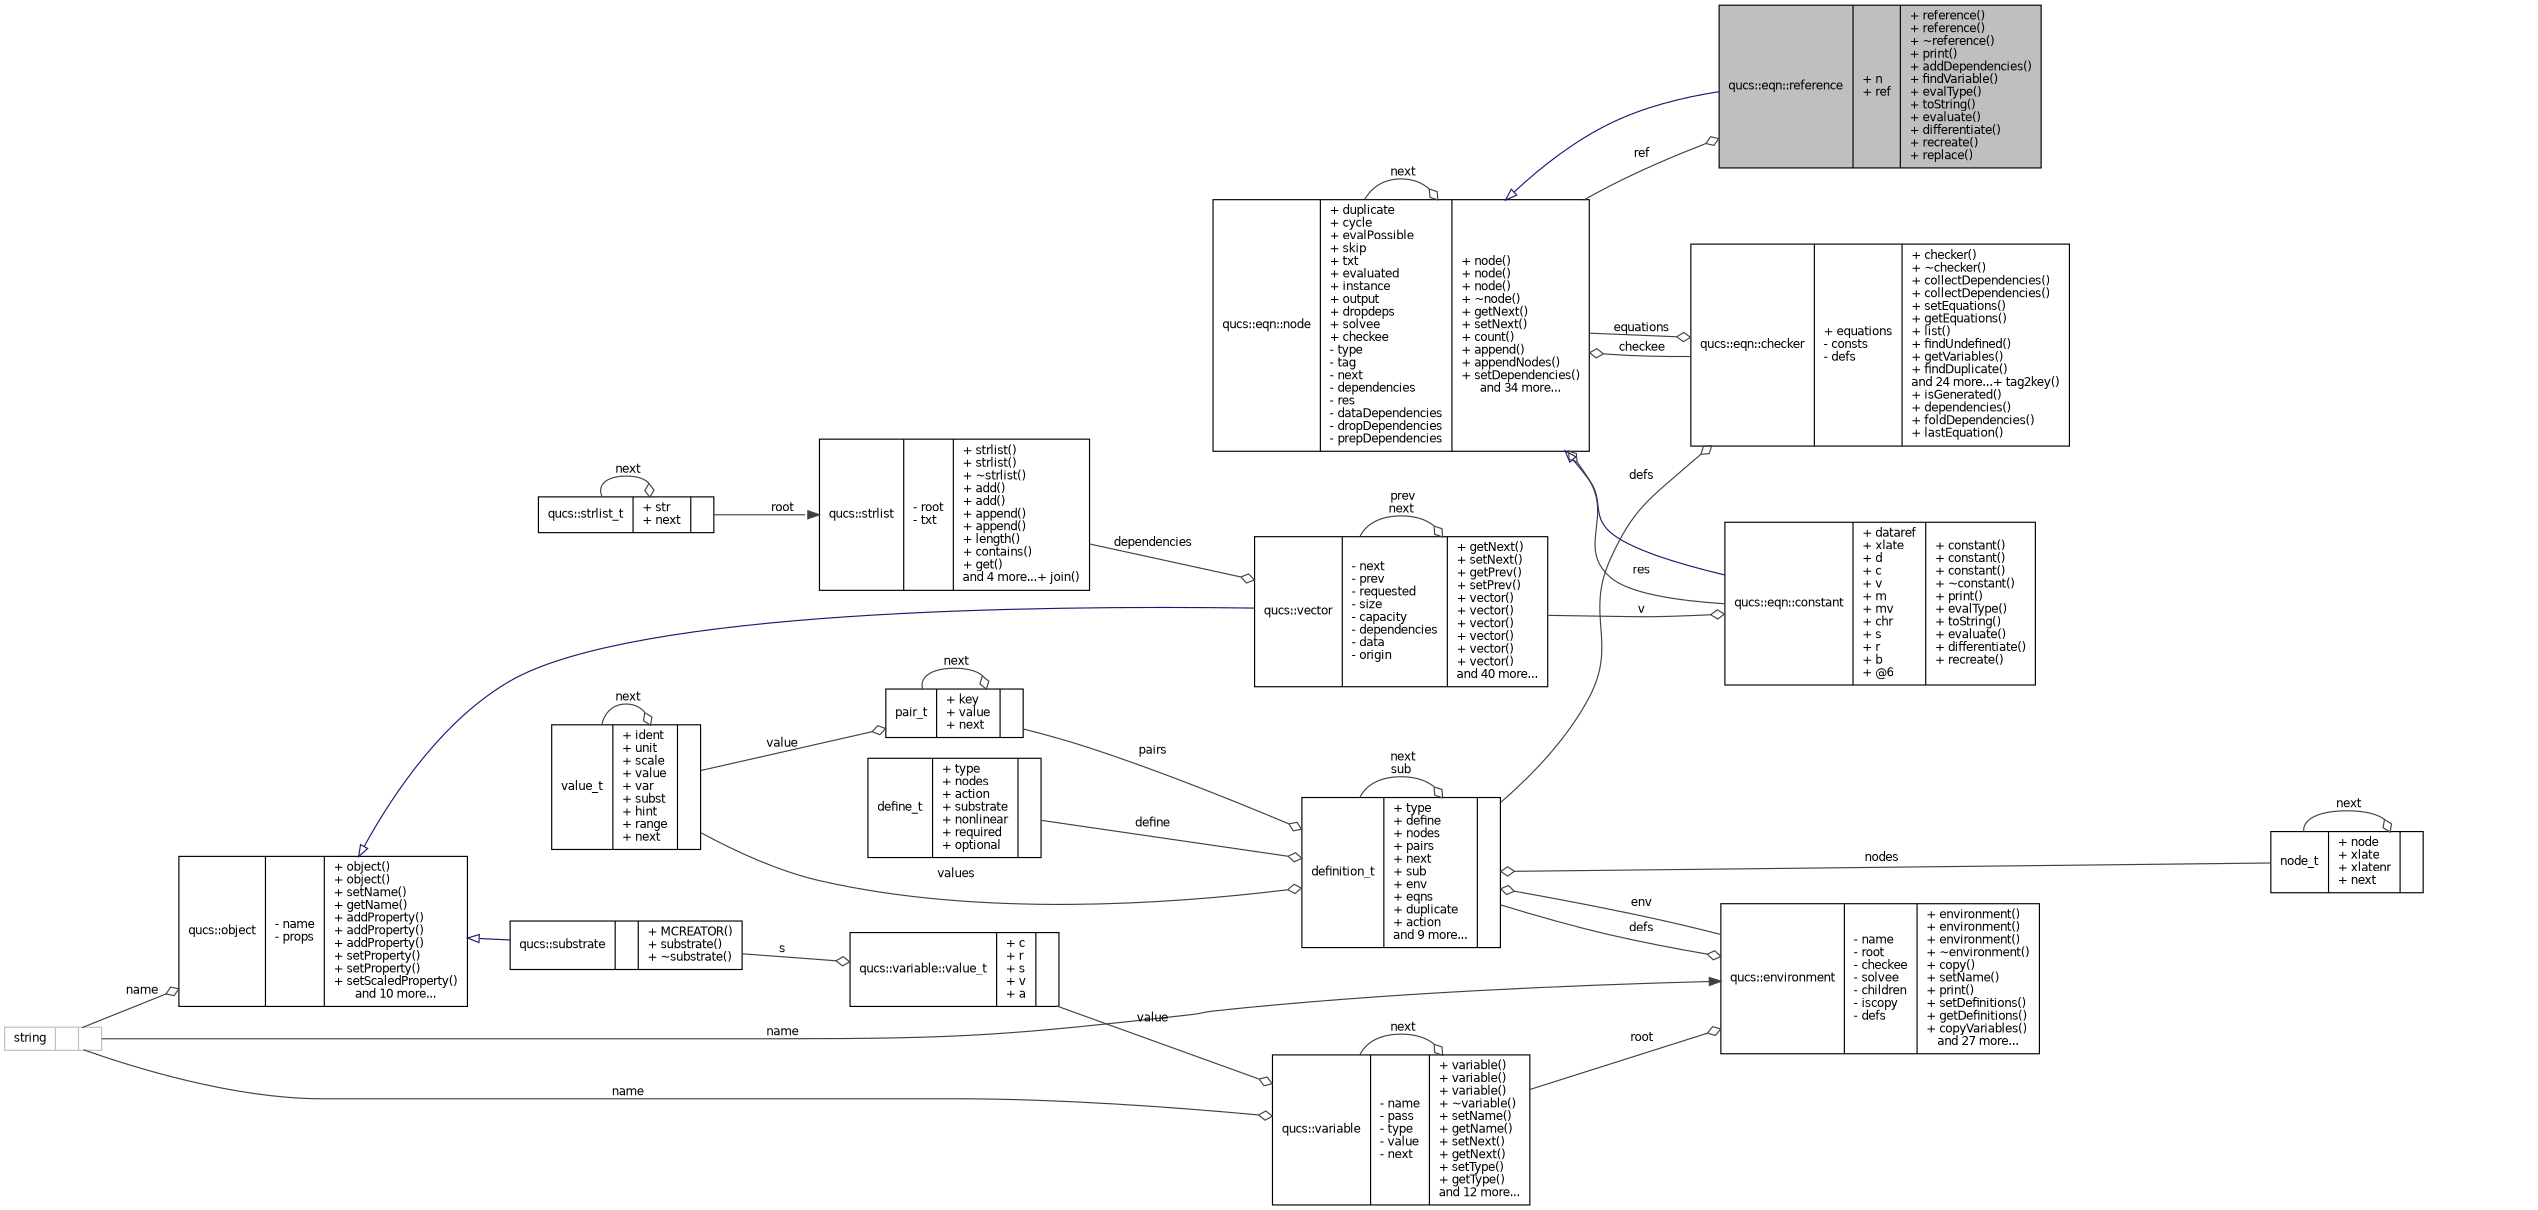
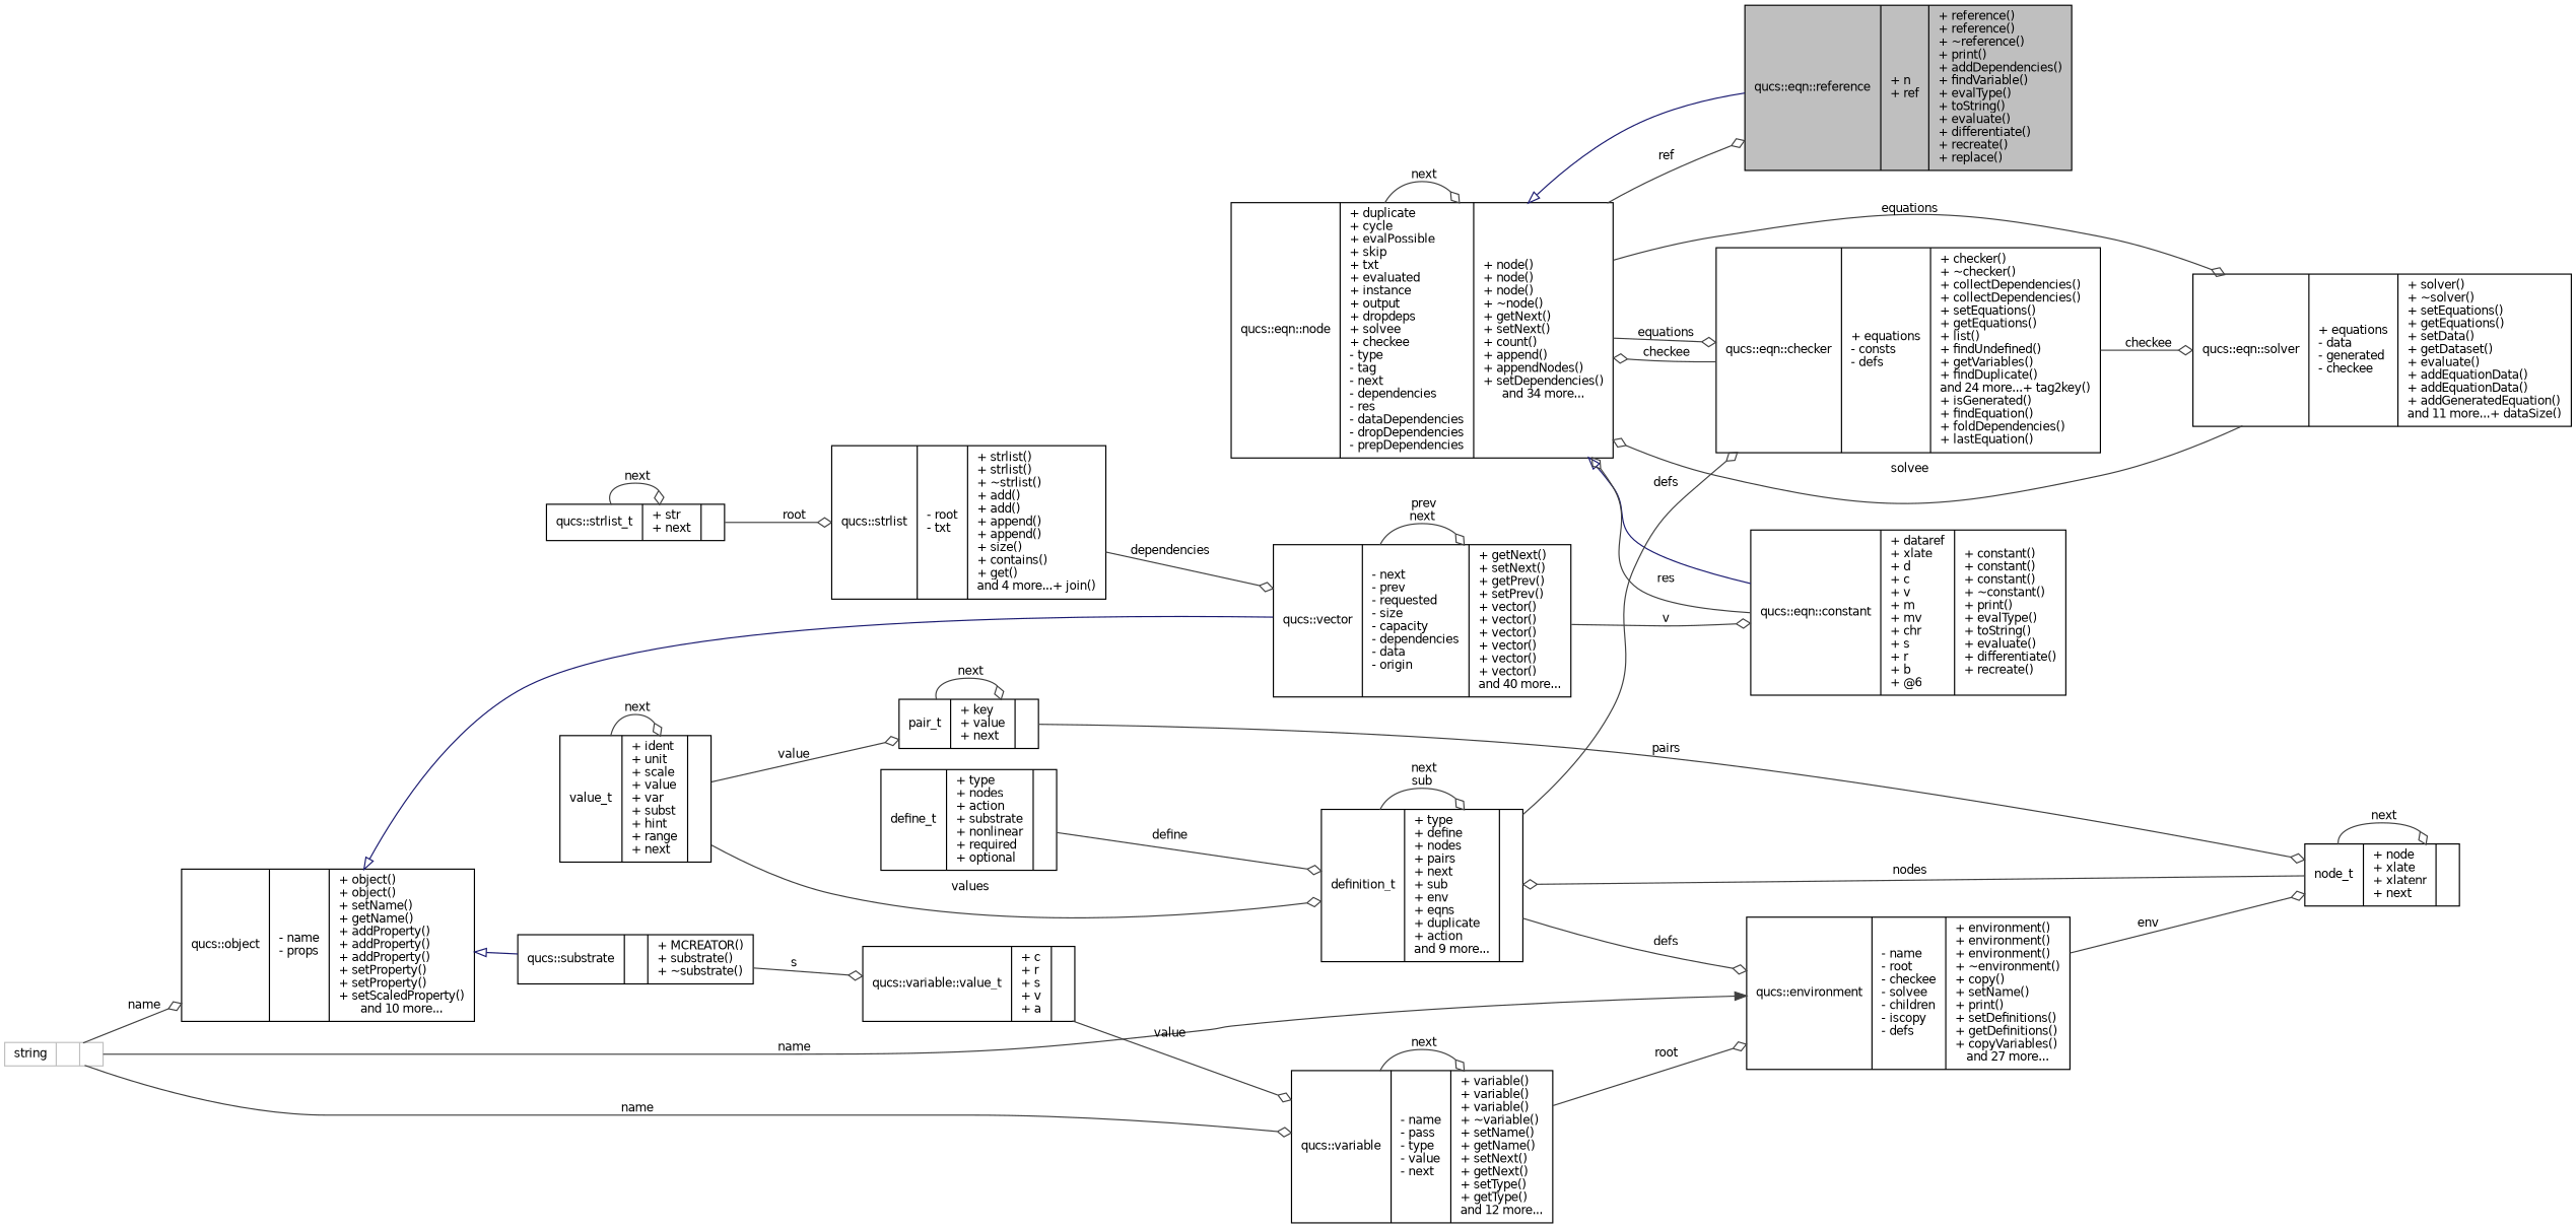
  digraph {
    rankdir=LR
    node [color=black fillcolor=white fontname=Helvetica fontsize=10 shape=record style=filled]
    edge [color=grey25 fontname=Helvetica fontsize=10 labelfontname=Helvetica labelfontsize=10 style=solid arrowhead=odiamond]
    n1 [fillcolor=grey75 fontcolor=black height=0.2 label="{qucs::eqn::reference\n|+ n\l+ ref\l|+ reference()\l+ reference()\l+ ~reference()\l+ print()\l+ addDependencies()\l+ findVariable()\l+ evalType()\l+ toString()\l+ evaluate()\l+ differentiate()\l+ recreate()\l+ replace()\l}" width=0.4]
    n2 [height=0.2 label="{qucs::eqn::node\n|+ duplicate\l+ cycle\l+ evalPossible\l+ skip\l+ txt\l+ evaluated\l+ instance\l+ output\l+ dropdeps\l+ solvee\l+ checkee\l- type\l- tag\l- next\l- dependencies\l- res\l- dataDependencies\l- dropDependencies\l- prepDependencies\l|+ node()\l+ node()\l+ node()\l+ ~node()\l+ getNext()\l+ setNext()\l+ count()\l+ append()\l+ appendNodes()\l+ setDependencies()\land 34 more...}" width=0.4]
-   n3 [height=0.2 label="{qucs::eqn::checker\n|+ equations\l- consts\l- defs\l|+ checker()\l+ ~checker()\l+ collectDependencies()\l+ collectDependencies()\l+ setEquations()\l+ getEquations()\l+ list()\l+ findUndefined()\l+ getVariables()\l+ findDuplicate()\land 24 more...+ tag2key()\l+ isGenerated()\l+ dependencies()\l+ foldDependencies()\l+ lastEquation()\l}" width=0.4]
+   n3 [height=0.2 label="{qucs::eqn::checker\n|+ equations\l- consts\l- defs\l|+ checker()\l+ ~checker()\l+ collectDependencies()\l+ collectDependencies()\l+ setEquations()\l+ getEquations()\l+ list()\l+ findUndefined()\l+ getVariables()\l+ findDuplicate()\land 24 more...+ tag2key()\l+ isGenerated()\l+ findEquation()\l+ foldDependencies()\l+ lastEquation()\l}" width=0.4]
    n4 [height=0.2 label="{qucs::eqn::constant\n|+ dataref\l+ xlate\l+ d\l+ c\l+ v\l+ m\l+ mv\l+ chr\l+ s\l+ r\l+ b\l+ @6\l|+ constant()\l+ constant()\l+ constant()\l+ ~constant()\l+ print()\l+ evalType()\l+ toString()\l+ evaluate()\l+ differentiate()\l+ recreate()\l}" width=0.4]
+   n5 [height=0.2 label="{qucs::eqn::solver\n|+ equations\l- data\l- generated\l- checkee\l|+ solver()\l+ ~solver()\l+ setEquations()\l+ getEquations()\l+ setData()\l+ getDataset()\l+ evaluate()\l+ addEquationData()\l+ addEquationData()\l+ addGeneratedEquation()\land 11 more...+ dataSize()\l}" width=0.4]
    n6 [height=0.2 label="{definition_t\n|+ type\l+ define\l+ nodes\l+ pairs\l+ next\l+ sub\l+ env\l+ eqns\l+ duplicate\l+ action\land 9 more...|}" width=0.4]
    n7 [height=0.2 label="{qucs::environment\n|- name\l- root\l- checkee\l- solvee\l- children\l- iscopy\l- defs\l|+ environment()\l+ environment()\l+ environment()\l+ ~environment()\l+ copy()\l+ setName()\l+ print()\l+ setDefinitions()\l+ getDefinitions()\l+ copyVariables()\land 27 more...}" width=0.4]
    n8 [color=grey75 height=0.2 label="{string\n||}" width=0.4]
    n9 [height=0.2 label="{qucs::variable\n|- name\l- pass\l- type\l- value\l- next\l|+ variable()\l+ variable()\l+ variable()\l+ ~variable()\l+ setName()\l+ getName()\l+ setNext()\l+ getNext()\l+ setType()\l+ getType()\land 12 more...}" width=0.4]
    n10 [height=0.2 label="{qucs::object\n|- name\l- props\l|+ object()\l+ object()\l+ setName()\l+ getName()\l+ addProperty()\l+ addProperty()\l+ addProperty()\l+ setProperty()\l+ setProperty()\l+ setScaledProperty()\land 10 more...}" width=0.4]
    n11 [height=0.2 label="{qucs::substrate\n||+ MCREATOR()\l+ substrate()\l+ ~substrate()\l}" width=0.4]
    n12 [height=0.2 label="{qucs::vector\n|- next\l- prev\l- requested\l- size\l- capacity\l- dependencies\l- data\l- origin\l|+ getNext()\l+ setNext()\l+ getPrev()\l+ setPrev()\l+ vector()\l+ vector()\l+ vector()\l+ vector()\l+ vector()\l+ vector()\land 40 more...}" width=0.4]
    n13 [height=0.2 label="{qucs::variable::value_t\n|+ c\l+ r\l+ s\l+ v\l+ a\l|}" width=0.4]
    n14 [height=0.2 label="{node_t\n|+ node\l+ xlate\l+ xlatenr\l+ next\l|}" width=0.4]
    n15 [height=0.2 label="{value_t\n|+ ident\l+ unit\l+ scale\l+ value\l+ var\l+ subst\l+ hint\l+ range\l+ next\l|}" width=0.4]
    n16 [height=0.2 label="{pair_t\n|+ key\l+ value\l+ next\l|}" width=0.4]
    n17 [height=0.2 label="{define_t\n|+ type\l+ nodes\l+ action\l+ substrate\l+ nonlinear\l+ required\l+ optional\l|}" width=0.4]
-   n18 [height=0.2 label="{qucs::strlist\n|- root\l- txt\l|+ strlist()\l+ strlist()\l+ ~strlist()\l+ add()\l+ add()\l+ append()\l+ append()\l+ length()\l+ contains()\l+ get()\land 4 more...+ join()\l}" width=0.4]
+   n18 [height=0.2 label="{qucs::strlist\n|- root\l- txt\l|+ strlist()\l+ strlist()\l+ ~strlist()\l+ add()\l+ add()\l+ append()\l+ append()\l+ size()\l+ contains()\l+ get()\land 4 more...+ join()\l}" width=0.4]
    n19 [height=0.2 label="{qucs::strlist_t\n|+ str\l+ next\l|}" width=0.4]
    n2 -> n1 [arrowtail=onormal color=midnightblue dir=back arrowhead=""]
    n2 -> n1 [label=" ref"]
    n2 -> n2 [label=" next"]
    n2 -> n3 [label=" equations"]
    n2 -> n4 [arrowtail=onormal color=midnightblue dir=back arrowhead=""]
+   n2 -> n5 [label=" equations"]
    n3 -> n2 [label=" checkee"]
+   n3 -> n5 [label=" checkee"]
    n4 -> n2 [label=" res"]
+   n5 -> n2 [label=" solvee"]
    n6 -> n3 [label=" defs"]
    n6 -> n6 [label=" next\nsub"]
    n6 -> n7 [label=" defs"]
-   n7 -> n6 [label=" env"]
+   n7 -> n14 [label=" env"]
    n8 -> n7 [arrowhead=normal label=" name"]
    n8 -> n9 [label=" name"]
    n8 -> n10 [label=" name"]
    n9 -> n7 [label=" root"]
    n9 -> n9 [label=" next"]
    n10 -> n11 [arrowtail=onormal color=midnightblue dir=back arrowhead=""]
    n10 -> n12 [arrowtail=onormal color=midnightblue dir=back arrowhead=""]
    n11 -> n13 [label=" s"]
    n12 -> n4 [label=" v"]
    n12 -> n12 [label=" prev\nnext"]
    n13 -> n9 [label=" value"]
    n14 -> n6 [label=" nodes"]
    n14 -> n14 [label=" next"]
    n15 -> n6 [label=" values"]
    n15 -> n15 [label=" next"]
    n15 -> n16 [label=" value"]
-   n16 -> n6 [label=" pairs"]
+   n16 -> n14 [label=" pairs"]
    n16 -> n16 [label=" next"]
    n17 -> n6 [label=" define"]
    n18 -> n12 [label=" dependencies"]
-   n19 -> n18 [arrowhead=normal label=" root"]
+   n19 -> n18 [label=" root"]
    n19 -> n19 [label=" next"]
  }
